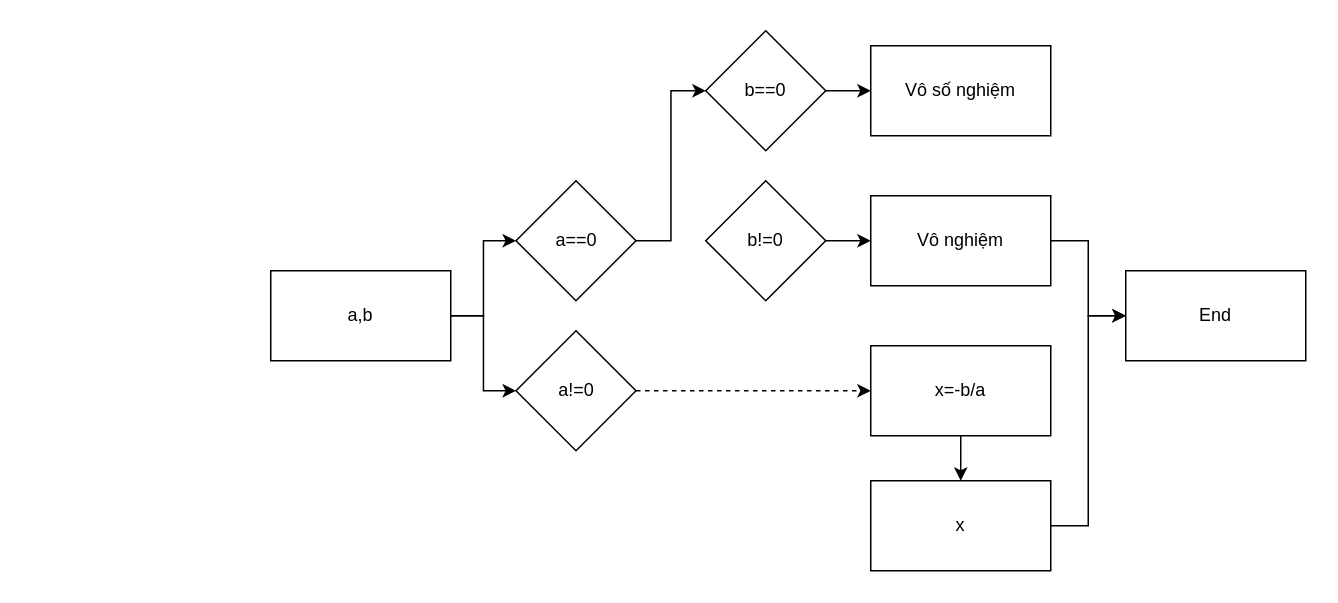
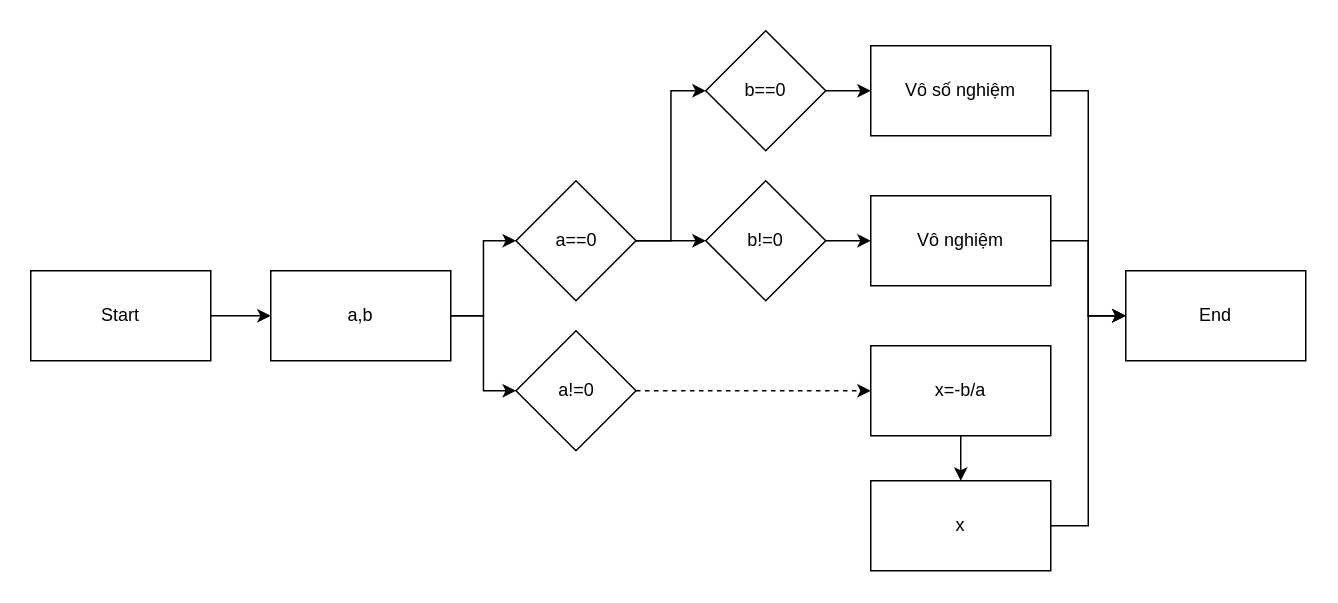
  <mxCell id="0" />
  <mxCell id="1" parent="0" />
+ <mxCell id="2" style="edgeStyle=orthogonalEdgeStyle;rounded=0;orthogonalLoop=1;jettySize=auto;html=1;exitX=1;exitY=0.5;exitDx=0;exitDy=0;entryX=0;entryY=0.5;entryDx=0;entryDy=0;" edge="1" parent="1" source="3" target="6"><mxGeometry relative="1" as="geometry" /></mxCell>
+ <mxCell id="3" value="Start" style="rounded=0;whiteSpace=wrap;html=1;" vertex="1" parent="1"><mxGeometry x="20" y="180" width="120" height="60" as="geometry" /></mxCell>
  <mxCell id="4" style="edgeStyle=orthogonalEdgeStyle;rounded=0;orthogonalLoop=1;jettySize=auto;html=1;exitX=1;exitY=0.5;exitDx=0;exitDy=0;entryX=0;entryY=0.5;entryDx=0;entryDy=0;" edge="1" parent="1" source="6" target="9"><mxGeometry relative="1" as="geometry" /></mxCell>
  <mxCell id="5" style="edgeStyle=orthogonalEdgeStyle;rounded=0;orthogonalLoop=1;jettySize=auto;html=1;exitX=1;exitY=0.5;exitDx=0;exitDy=0;entryX=0;entryY=0.5;entryDx=0;entryDy=0;" edge="1" parent="1" source="6" target="11"><mxGeometry relative="1" as="geometry" /></mxCell>
  <mxCell id="6" value="a,b" style="rounded=0;whiteSpace=wrap;html=1;" vertex="1" parent="1"><mxGeometry x="180" y="180" width="120" height="60" as="geometry" /></mxCell>
+ <mxCell id="7" style="edgeStyle=orthogonalEdgeStyle;rounded=0;orthogonalLoop=1;jettySize=auto;html=1;exitX=1;exitY=0.5;exitDx=0;exitDy=0;entryX=0;entryY=0.5;entryDx=0;entryDy=0;" edge="1" parent="1" source="9" target="15"><mxGeometry relative="1" as="geometry" /></mxCell>
  <mxCell id="8" style="edgeStyle=orthogonalEdgeStyle;rounded=0;orthogonalLoop=1;jettySize=auto;html=1;exitX=1;exitY=0.5;exitDx=0;exitDy=0;entryX=0;entryY=0.5;entryDx=0;entryDy=0;" edge="1" parent="1" source="9" target="13"><mxGeometry relative="1" as="geometry" /></mxCell>
  <mxCell id="9" value="a==0" style="rhombus;whiteSpace=wrap;html=1;" vertex="1" parent="1"><mxGeometry x="343.5" y="120" width="80" height="80" as="geometry" /></mxCell>
  <mxCell id="10" style="edgeStyle=orthogonalEdgeStyle;rounded=0;orthogonalLoop=1;jettySize=auto;html=1;exitX=1;exitY=0.5;exitDx=0;exitDy=0;entryX=0;entryY=0.5;entryDx=0;entryDy=0;dashed=1;" edge="1" parent="1" source="11" target="21"><mxGeometry relative="1" as="geometry" /></mxCell>
  <mxCell id="11" value="a!=0" style="rhombus;whiteSpace=wrap;html=1;" vertex="1" parent="1"><mxGeometry x="343.5" y="220" width="80" height="80" as="geometry" /></mxCell>
  <mxCell id="12" style="edgeStyle=orthogonalEdgeStyle;rounded=0;orthogonalLoop=1;jettySize=auto;html=1;exitX=1;exitY=0.5;exitDx=0;exitDy=0;entryX=0;entryY=0.5;entryDx=0;entryDy=0;" edge="1" parent="1" source="13" target="17"><mxGeometry relative="1" as="geometry" /></mxCell>
  <mxCell id="13" value="b==0" style="rhombus;whiteSpace=wrap;html=1;" vertex="1" parent="1"><mxGeometry x="470" y="20" width="80" height="80" as="geometry" /></mxCell>
  <mxCell id="14" style="edgeStyle=orthogonalEdgeStyle;rounded=0;orthogonalLoop=1;jettySize=auto;html=1;exitX=1;exitY=0.5;exitDx=0;exitDy=0;entryX=0;entryY=0.5;entryDx=0;entryDy=0;" edge="1" parent="1" source="15" target="19"><mxGeometry relative="1" as="geometry" /></mxCell>
  <mxCell id="15" value="b!=0" style="rhombus;whiteSpace=wrap;html=1;" vertex="1" parent="1"><mxGeometry x="470" y="120" width="80" height="80" as="geometry" /></mxCell>
+ <mxCell id="16" style="edgeStyle=orthogonalEdgeStyle;rounded=0;orthogonalLoop=1;jettySize=auto;html=1;exitX=1;exitY=0.5;exitDx=0;exitDy=0;entryX=0;entryY=0.5;entryDx=0;entryDy=0;" edge="1" parent="1" source="17" target="22"><mxGeometry relative="1" as="geometry" /></mxCell>
  <mxCell id="17" value="Vô số nghiệm" style="rounded=0;whiteSpace=wrap;html=1;" vertex="1" parent="1"><mxGeometry x="580" y="30" width="120" height="60" as="geometry" /></mxCell>
  <mxCell id="18" style="edgeStyle=orthogonalEdgeStyle;rounded=0;orthogonalLoop=1;jettySize=auto;html=1;exitX=1;exitY=0.5;exitDx=0;exitDy=0;" edge="1" parent="1" source="19" target="22"><mxGeometry relative="1" as="geometry" /></mxCell>
  <mxCell id="19" value="Vô nghiệm" style="rounded=0;whiteSpace=wrap;html=1;" vertex="1" parent="1"><mxGeometry x="580" y="130" width="120" height="60" as="geometry" /></mxCell>
  <mxCell id="20" style="edgeStyle=orthogonalEdgeStyle;rounded=0;orthogonalLoop=1;jettySize=auto;html=1;exitX=0.5;exitY=1;exitDx=0;exitDy=0;entryX=0.5;entryY=0;entryDx=0;entryDy=0;" edge="1" parent="1" source="21" target="24"><mxGeometry relative="1" as="geometry" /></mxCell>
  <mxCell id="21" value="x=-b/a" style="rounded=0;whiteSpace=wrap;html=1;" vertex="1" parent="1"><mxGeometry x="580" y="230" width="120" height="60" as="geometry" /></mxCell>
  <mxCell id="22" value="End" style="rounded=0;whiteSpace=wrap;html=1;" vertex="1" parent="1"><mxGeometry x="750" y="180" width="120" height="60" as="geometry" /></mxCell>
  <mxCell id="23" style="edgeStyle=orthogonalEdgeStyle;rounded=0;orthogonalLoop=1;jettySize=auto;html=1;exitX=1;exitY=0.5;exitDx=0;exitDy=0;entryX=0;entryY=0.5;entryDx=0;entryDy=0;" edge="1" parent="1" source="24" target="22"><mxGeometry relative="1" as="geometry" /></mxCell>
  <mxCell id="24" value="x" style="rounded=0;whiteSpace=wrap;html=1;" vertex="1" parent="1"><mxGeometry x="580" y="320" width="120" height="60" as="geometry" /></mxCell>
